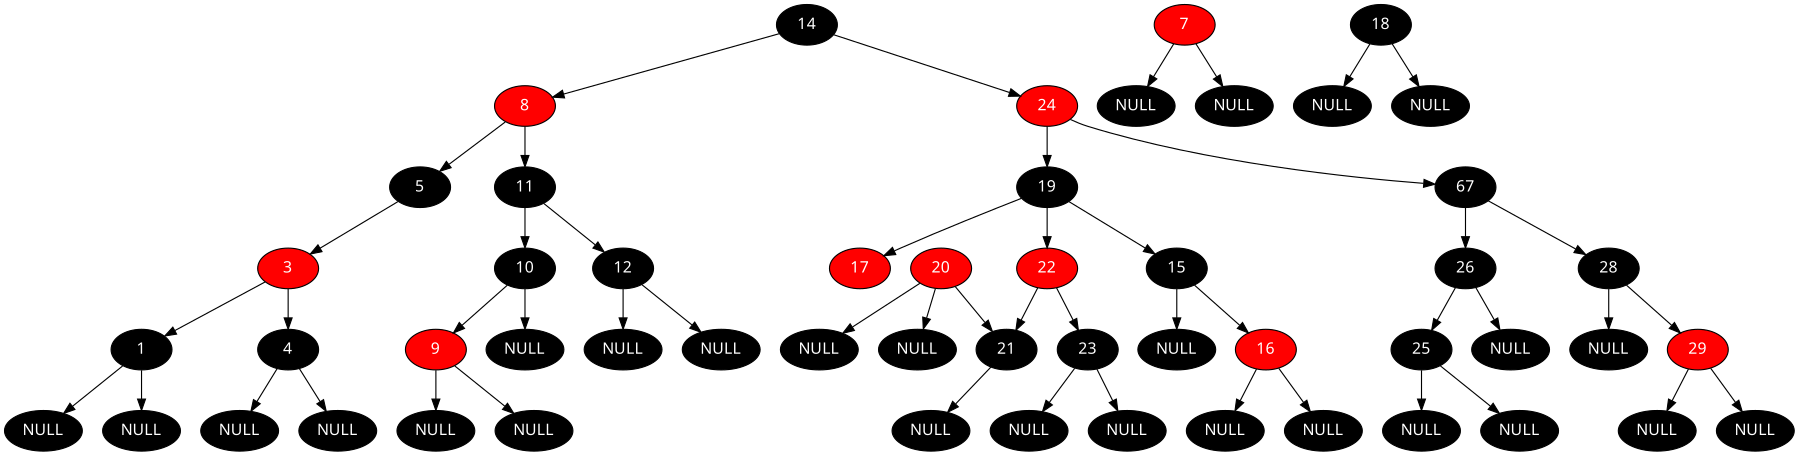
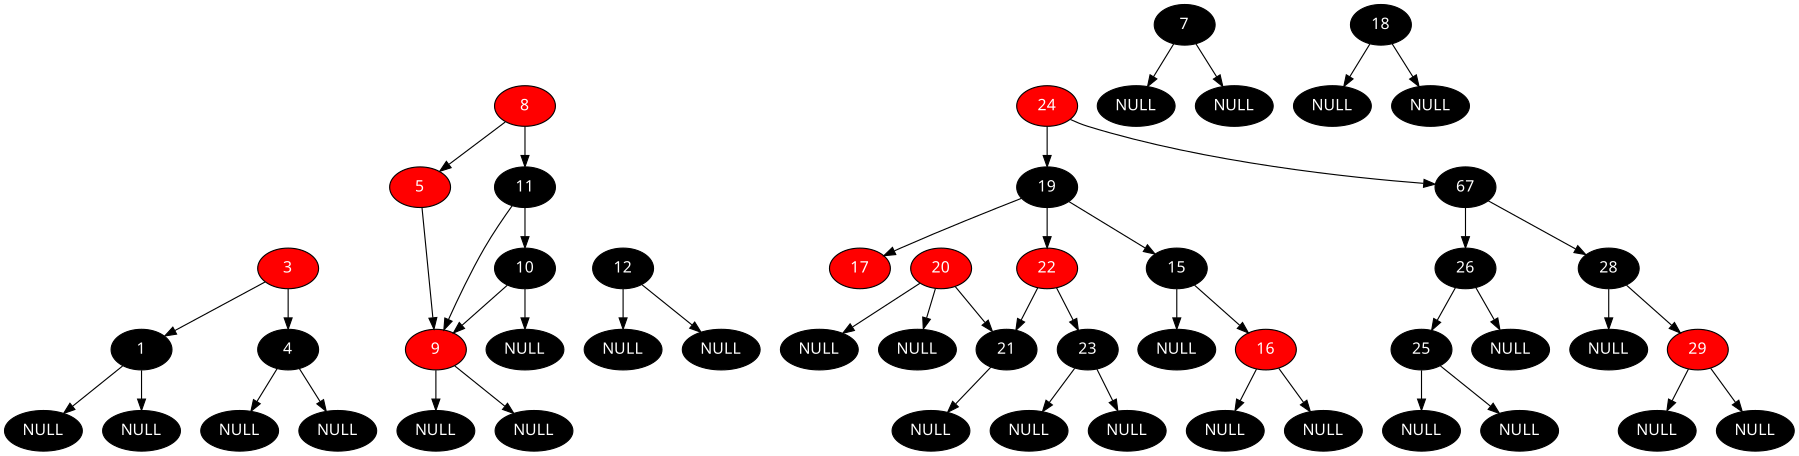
  digraph {
    fontname="Noto Sans"
    node [fillcolor=black fontcolor=white fontname="Noto Sans" style=filled]
    edge [fontname="Noto Sans"]
-   n1 [label=14]
    n2 [fillcolor=red label=8]
    n3 [fillcolor=red label=24]
-   n4 [label=5]
+   n4 [fillcolor=red label=5]
    n5 [label=11]
    n6 [label=19]
    n7 [label=67]
    n8 [fillcolor=red label=3]
    n9 [label=10]
    n10 [label=12]
    n11 [label=1]
    n12 [label=4]
-   n13 [fillcolor=red label=7]
+   n13 [label=7]
    n14 [label=NULL]
    n15 [label=NULL]
    n16 [label=NULL]
    n17 [label=NULL]
    n18 [label=NULL]
    n19 [label=NULL]
    n20 [fillcolor=red label=9]
    n21 [label=NULL]
    n22 [label=NULL]
    n23 [label=NULL]
    n24 [label=NULL]
    n25 [label=NULL]
    n26 [fillcolor=red label=17]
    n27 [fillcolor=red label=22]
    n28 [label=15]
    n29 [label=26]
    n30 [label=28]
    n31 [label=21]
    n32 [label=23]
    n33 [label=NULL]
    n34 [fillcolor=red label=16]
    n35 [label=18]
    n36 [label=NULL]
    n37 [label=NULL]
    n38 [label=NULL]
    n39 [label=NULL]
    n40 [label=NULL]
    n41 [label=NULL]
    n42 [label=NULL]
    n43 [fillcolor=red label=20]
    n44 [label=NULL]
    n45 [label=NULL]
    n46 [label=25]
    n47 [label=NULL]
    n48 [label=NULL]
    n49 [fillcolor=red label=29]
    n50 [label=NULL]
    n51 [label=NULL]
    n52 [label=NULL]
    n53 [label=NULL]
-   n1 -> n2
-   n1 -> n3
    n2 -> n4
    n2 -> n5
    n3 -> n6
    n3 -> n7
-   n4 -> n8
+   n4 -> n20
    n5 -> n9
-   n5 -> n10
+   n5 -> n20
    n6 -> n26
    n6 -> n27
    n6 -> n28
    n7 -> n29
    n7 -> n30
    n8 -> n11
    n8 -> n12
    n9 -> n20
    n9 -> n21
    n10 -> n22
    n10 -> n23
    n11 -> n16
    n11 -> n17
    n12 -> n18
    n12 -> n19
    n13 -> n14
    n13 -> n15
    n20 -> n24
    n20 -> n25
    n27 -> n31
    n27 -> n32
    n28 -> n33
    n28 -> n34
    n29 -> n46
    n29 -> n47
    n30 -> n48
    n30 -> n49
    n31 -> n40
    n32 -> n41
    n32 -> n42
    n34 -> n38
    n34 -> n39
    n35 -> n36
    n35 -> n37
    n43 -> n31
    n43 -> n44
    n43 -> n45
    n46 -> n50
    n46 -> n51
    n49 -> n52
    n49 -> n53
  }
